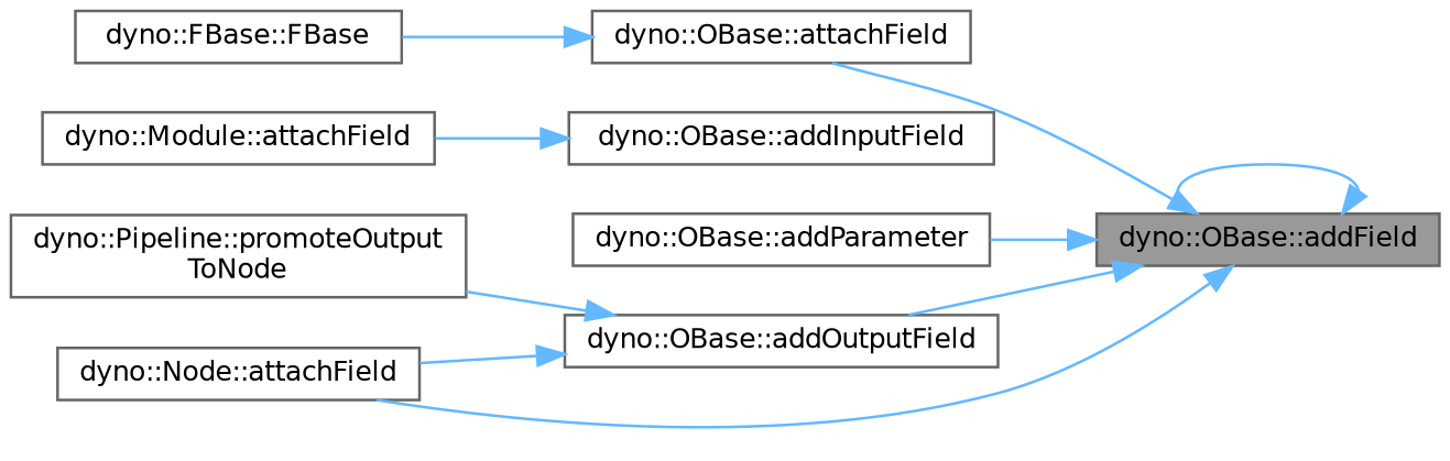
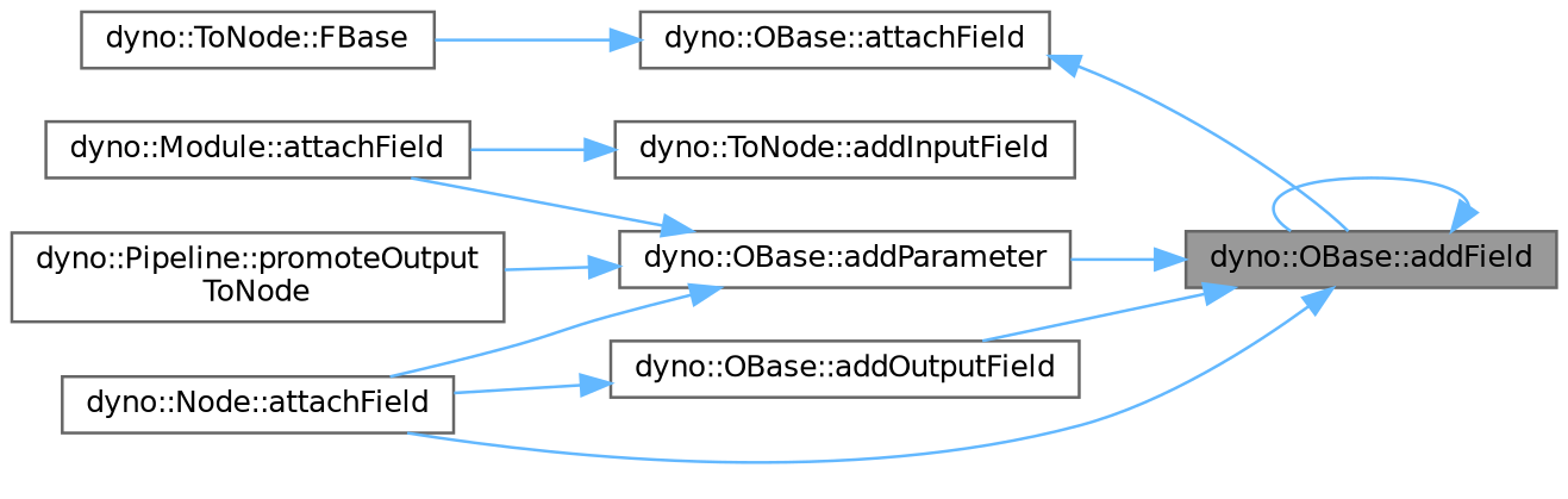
  digraph {
    rankdir=RL
    node [color=grey40 fillcolor=white fontname=Helvetica fontsize=10 shape=box style=filled]
    edge [color=steelblue1 dir=back fontname=Helvetica fontsize=10 labelfontname=Helvetica labelfontsize=10 style=solid]
    n1 [color=gray40 fillcolor=grey60 fontcolor=black height=0.2 label="dyno::OBase::addField" width=0.4]
    n2 [height=0.2 label="dyno::Node::attachField" width=0.4]
    n3 [height=0.2 label="dyno::OBase::addOutputField" width=0.4]
    n4 [height=0.2 label="dyno::OBase::addParameter" width=0.4]
    n5 [height=0.2 label="dyno::OBase::attachField" width=0.4]
-   n6 [height=0.2 label="dyno::OBase::addInputField" width=0.4]
+   n6 [height=0.2 label="dyno::ToNode::addInputField" width=0.4]
    n7 [height=0.2 label="dyno::Module::attachField" width=0.4]
    n8 [height=0.2 label="dyno::Pipeline::promoteOutput\lToNode" width=0.4]
-   n9 [height=0.2 label="dyno::FBase::FBase" width=0.4]
+   n9 [height=0.2 label="dyno::ToNode::FBase" width=0.4]
    n1 -> n1
    n1 -> n2
    n1 -> n3
    n1 -> n4
-   n1 -> n5
+   n5 -> n1
    n3 -> n2
-   n3 -> n8
+   n4 -> n8
+   n4 -> n2
+   n4 -> n7
    n5 -> n9
    n6 -> n7
  }
